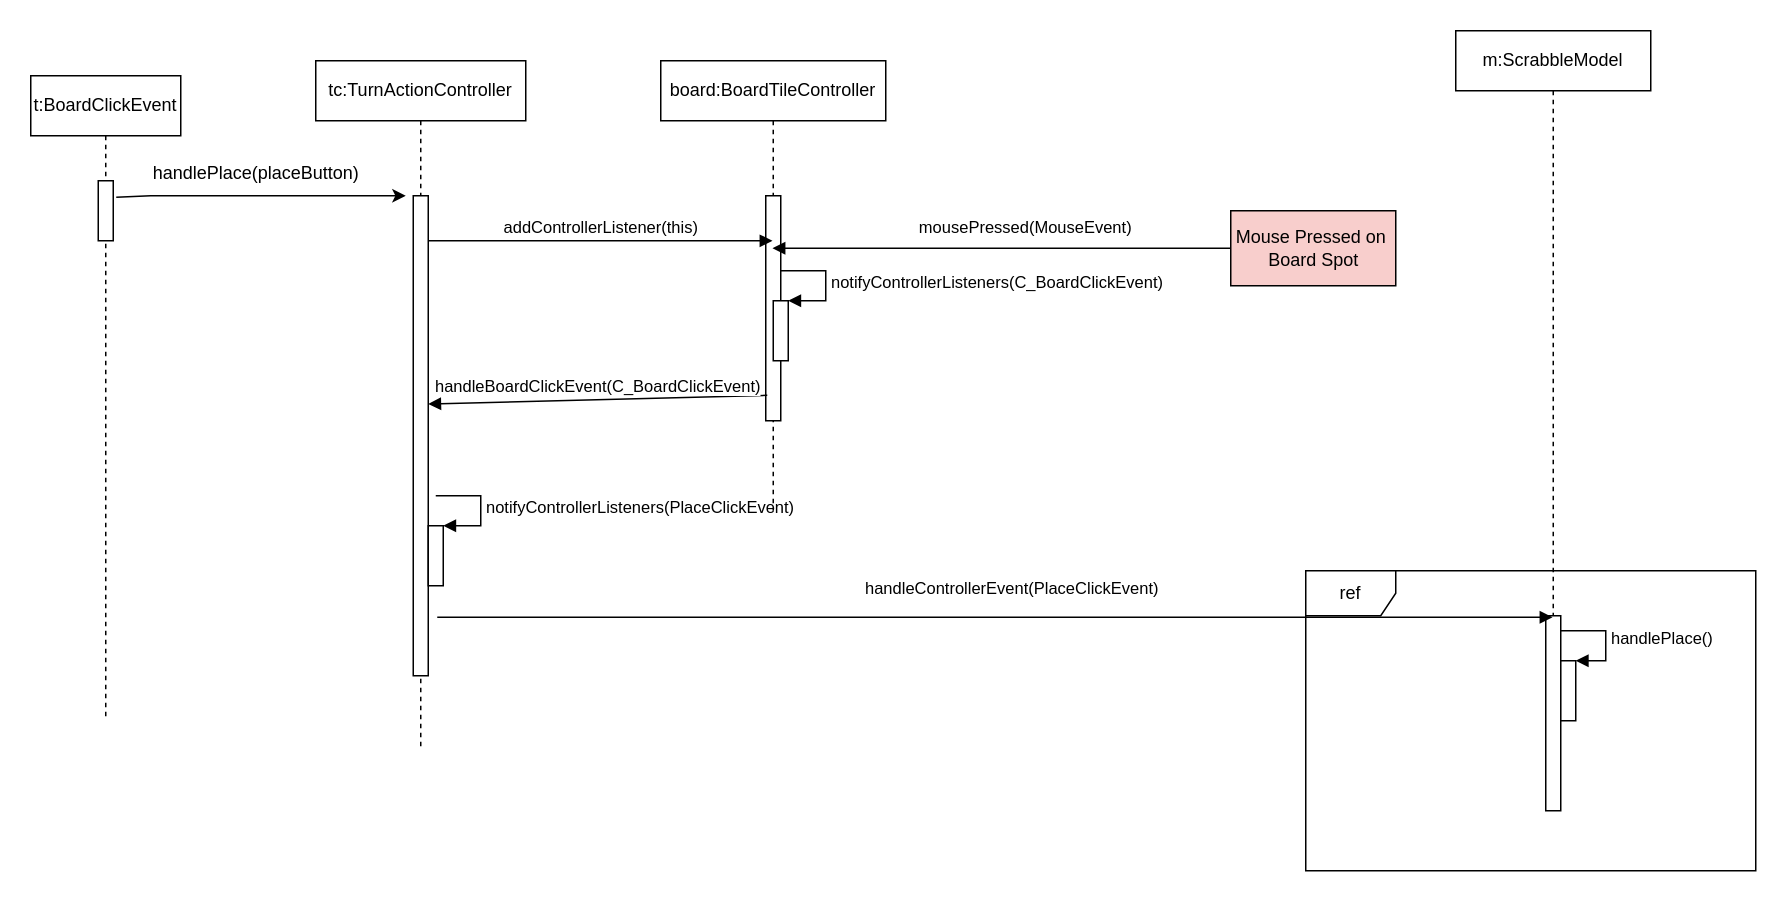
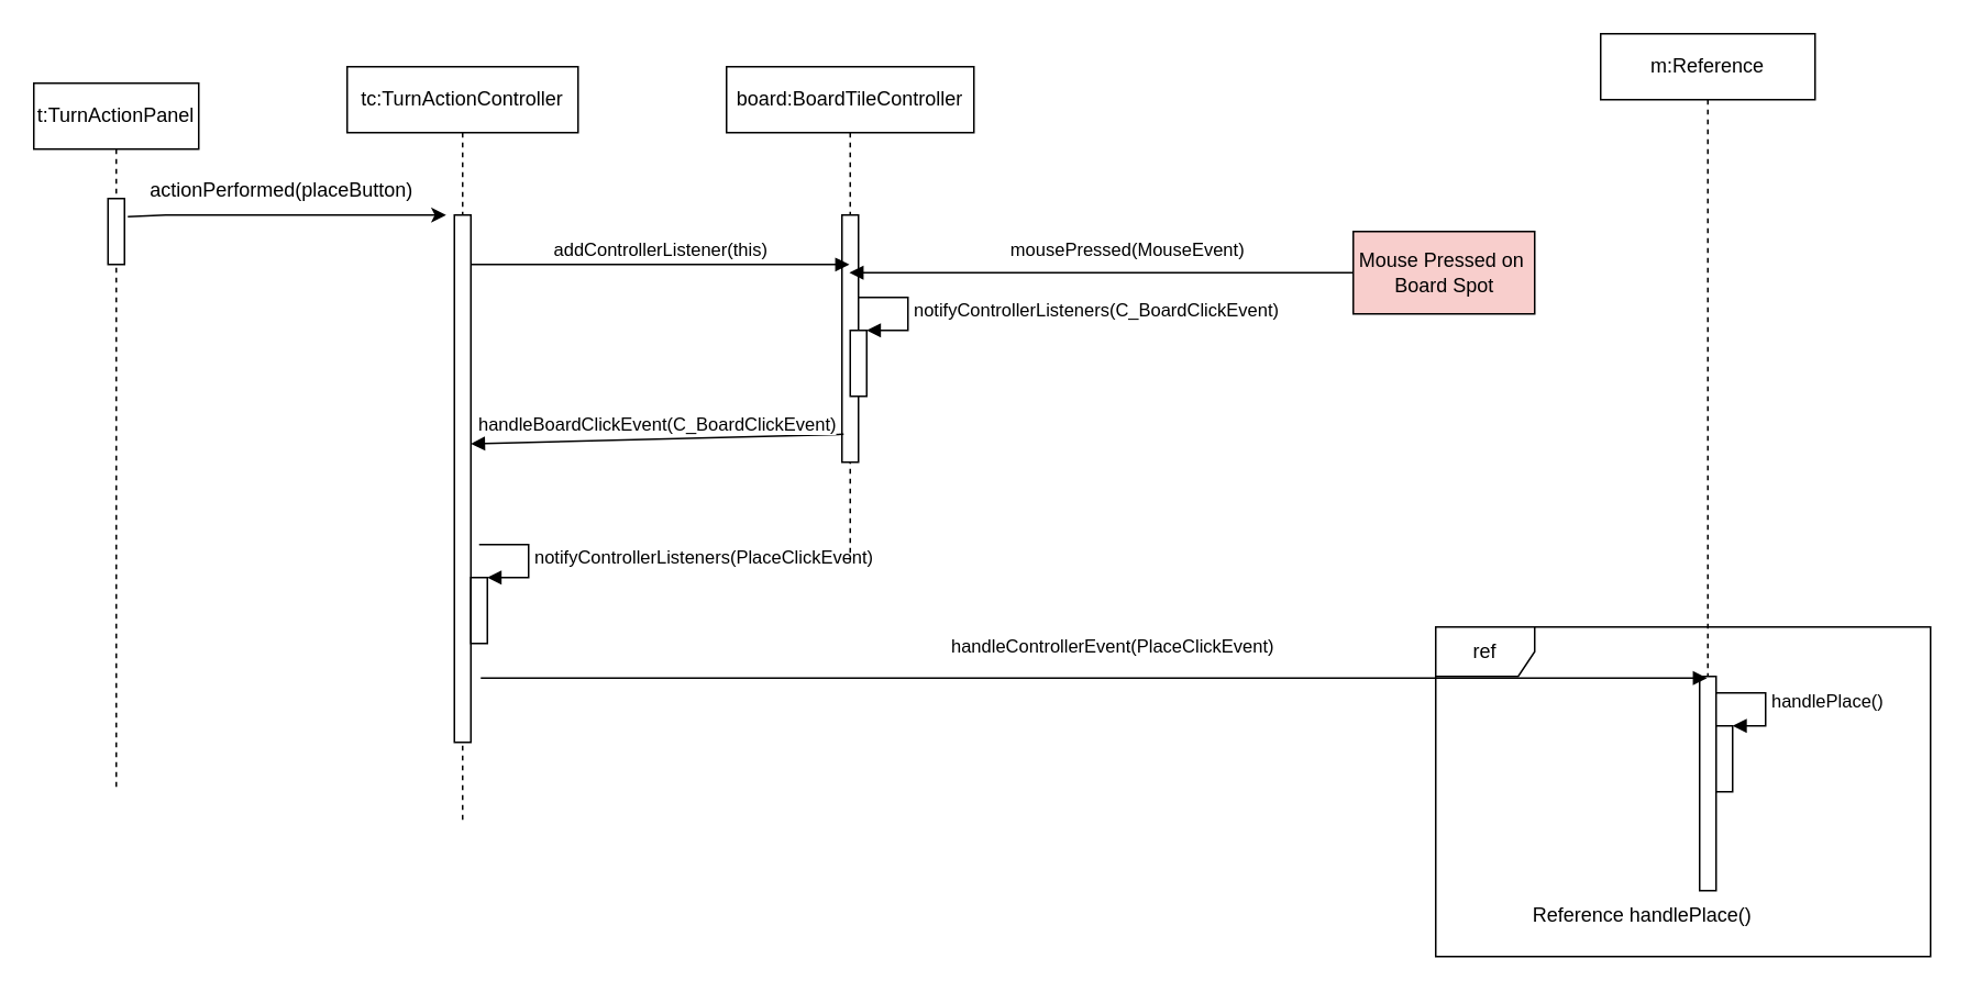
  <mxCell id="0" />
  <mxCell id="1" parent="0" />
  <mxCell id="2" value="ref" style="shape=umlFrame;whiteSpace=wrap;html=1;" parent="1" vertex="1"><mxGeometry x="870" y="380" width="300" height="200" as="geometry" /></mxCell>
- <mxCell id="3" value="t:BoardClickEvent" style="shape=umlLifeline;perimeter=lifelinePerimeter;whiteSpace=wrap;html=1;container=1;collapsible=0;recursiveResize=0;outlineConnect=0;" parent="1" vertex="1"><mxGeometry x="20" y="50" width="100" height="430" as="geometry" /></mxCell>
+ <mxCell id="3" value="t:TurnActionPanel" style="shape=umlLifeline;perimeter=lifelinePerimeter;whiteSpace=wrap;html=1;container=1;collapsible=0;recursiveResize=0;outlineConnect=0;" parent="1" vertex="1"><mxGeometry x="20" y="50" width="100" height="430" as="geometry" /></mxCell>
  <mxCell id="4" value="" style="html=1;points=[];perimeter=orthogonalPerimeter;" parent="3" vertex="1"><mxGeometry x="45" y="70" width="10" height="40" as="geometry" /></mxCell>
  <mxCell id="5" value="" style="endArrow=classic;html=1;rounded=0;exitX=1.2;exitY=0.275;exitDx=0;exitDy=0;exitPerimeter=0;" parent="3" source="4" edge="1"><mxGeometry width="50" height="50" relative="1" as="geometry"><mxPoint x="70" y="80" as="sourcePoint" /><mxPoint x="250" y="80" as="targetPoint" /><Array as="points"><mxPoint x="80" y="80" /></Array></mxGeometry></mxCell>
- <mxCell id="6" value="handlePlace(placeButton)" style="text;html=1;align=center;verticalAlign=middle;resizable=0;points=[];autosize=1;strokeColor=none;fillColor=none;" parent="1" vertex="1"><mxGeometry x="75" y="100" width="190" height="30" as="geometry" /></mxCell>
+ <mxCell id="6" value="actionPerformed(placeButton)" style="text;html=1;align=center;verticalAlign=middle;resizable=0;points=[];autosize=1;strokeColor=none;fillColor=none;" parent="1" vertex="1"><mxGeometry x="75" y="100" width="190" height="30" as="geometry" /></mxCell>
  <mxCell id="7" value="tc:TurnActionController" style="shape=umlLifeline;perimeter=lifelinePerimeter;whiteSpace=wrap;html=1;container=1;collapsible=0;recursiveResize=0;outlineConnect=0;" parent="1" vertex="1"><mxGeometry x="210" y="40" width="140" height="460" as="geometry" /></mxCell>
  <mxCell id="8" value="" style="html=1;points=[];perimeter=orthogonalPerimeter;" parent="7" vertex="1"><mxGeometry x="65" y="90" width="10" height="320" as="geometry" /></mxCell>
  <mxCell id="9" value="" style="html=1;points=[];perimeter=orthogonalPerimeter;" parent="7" vertex="1"><mxGeometry x="75" y="310" width="10" height="40" as="geometry" /></mxCell>
  <mxCell id="10" value="notifyControllerListeners(PlaceClickEvent)" style="edgeStyle=orthogonalEdgeStyle;html=1;align=left;spacingLeft=2;endArrow=block;rounded=0;entryX=1;entryY=0;" parent="7" target="9" edge="1"><mxGeometry relative="1" as="geometry"><mxPoint x="80" y="290" as="sourcePoint" /><Array as="points"><mxPoint x="110" y="290" /></Array></mxGeometry></mxCell>
- <mxCell id="11" value="m:ScrabbleModel" style="shape=umlLifeline;perimeter=lifelinePerimeter;whiteSpace=wrap;html=1;container=1;collapsible=0;recursiveResize=0;outlineConnect=0;" parent="1" vertex="1"><mxGeometry x="970" y="20" width="130" height="490" as="geometry" /></mxCell>
+ <mxCell id="11" value="m:Reference" style="shape=umlLifeline;perimeter=lifelinePerimeter;whiteSpace=wrap;html=1;container=1;collapsible=0;recursiveResize=0;outlineConnect=0;" parent="1" vertex="1"><mxGeometry x="970" y="20" width="130" height="490" as="geometry" /></mxCell>
  <mxCell id="12" value="" style="html=1;points=[];perimeter=orthogonalPerimeter;" parent="11" vertex="1"><mxGeometry x="60" y="390" width="10" height="130" as="geometry" /></mxCell>
  <mxCell id="13" value="handlePlace()" style="edgeStyle=orthogonalEdgeStyle;html=1;align=left;spacingLeft=2;endArrow=block;rounded=0;entryX=1;entryY=0;" parent="11" target="14" edge="1"><mxGeometry relative="1" as="geometry"><mxPoint x="70.0" y="400" as="sourcePoint" /><Array as="points"><mxPoint x="100.0" y="400" /></Array></mxGeometry></mxCell>
  <mxCell id="14" value="" style="html=1;points=[];perimeter=orthogonalPerimeter;" parent="11" vertex="1"><mxGeometry x="70.03" y="420" width="9.97" height="40" as="geometry" /></mxCell>
+ <mxCell id="15" value="Reference handlePlace()" style="text;html=1;align=center;verticalAlign=middle;resizable=0;points=[];autosize=1;strokeColor=none;fillColor=none;" parent="1" vertex="1"><mxGeometry x="915" y="540" width="160" height="30" as="geometry" /></mxCell>
  <mxCell id="16" value="handleControllerEvent(PlaceClickEvent)" style="html=1;verticalAlign=bottom;endArrow=block;rounded=0;exitX=1.6;exitY=0.878;exitDx=0;exitDy=0;exitPerimeter=0;" parent="1" source="8" target="11" edge="1"><mxGeometry x="0.031" y="10" width="80" relative="1" as="geometry"><mxPoint x="320" y="240" as="sourcePoint" /><mxPoint x="365" y="240" as="targetPoint" /><mxPoint as="offset" /><Array as="points"><mxPoint x="730" y="411" /></Array></mxGeometry></mxCell>
  <mxCell id="17" value="board:BoardTileController" style="shape=umlLifeline;perimeter=lifelinePerimeter;whiteSpace=wrap;html=1;container=1;collapsible=0;recursiveResize=0;outlineConnect=0;" parent="1" vertex="1"><mxGeometry x="440" y="40" width="150" height="300" as="geometry" /></mxCell>
  <mxCell id="18" value="" style="html=1;points=[];perimeter=orthogonalPerimeter;" parent="17" vertex="1"><mxGeometry x="70" y="90" width="10" height="150" as="geometry" /></mxCell>
  <mxCell id="19" value="" style="html=1;points=[];perimeter=orthogonalPerimeter;" parent="17" vertex="1"><mxGeometry x="75" y="160" width="10" height="40" as="geometry" /></mxCell>
  <mxCell id="20" value="notifyControllerListeners(C_BoardClickEvent)" style="edgeStyle=orthogonalEdgeStyle;html=1;align=left;spacingLeft=2;endArrow=block;rounded=0;entryX=1;entryY=0;" parent="17" target="19" edge="1"><mxGeometry relative="1" as="geometry"><mxPoint x="80" y="140" as="sourcePoint" /><Array as="points"><mxPoint x="110" y="140" /></Array></mxGeometry></mxCell>
  <mxCell id="21" value="addControllerListener(this)" style="html=1;verticalAlign=bottom;endArrow=block;rounded=0;exitX=1;exitY=0.094;exitDx=0;exitDy=0;exitPerimeter=0;" parent="1" source="8" target="17" edge="1"><mxGeometry width="80" relative="1" as="geometry"><mxPoint x="290" y="170" as="sourcePoint" /><mxPoint x="410" y="200" as="targetPoint" /></mxGeometry></mxCell>
  <mxCell id="22" value="Mouse Pressed on&amp;nbsp;&lt;br&gt;Board Spot" style="html=1;fillColor=#f8cecc;" parent="1" vertex="1"><mxGeometry x="820" y="140" width="110" height="50" as="geometry" /></mxCell>
  <mxCell id="23" value="mousePressed(MouseEvent)" style="html=1;verticalAlign=bottom;endArrow=block;rounded=0;exitX=0;exitY=0.5;exitDx=0;exitDy=0;" parent="1" source="22" target="17" edge="1"><mxGeometry x="-0.1" y="-5" width="80" relative="1" as="geometry"><mxPoint x="640" y="174.5" as="sourcePoint" /><mxPoint x="590" y="174.5" as="targetPoint" /><mxPoint as="offset" /></mxGeometry></mxCell>
  <mxCell id="24" value="handleBoardClickEvent(C_BoardClickEvent)" style="html=1;verticalAlign=bottom;endArrow=block;rounded=0;entryX=1;entryY=0.434;entryDx=0;entryDy=0;entryPerimeter=0;exitX=0.1;exitY=0.887;exitDx=0;exitDy=0;exitPerimeter=0;" parent="1" source="18" target="8" edge="1"><mxGeometry width="80" relative="1" as="geometry"><mxPoint x="350" y="260" as="sourcePoint" /><mxPoint x="430" y="260" as="targetPoint" /></mxGeometry></mxCell>
